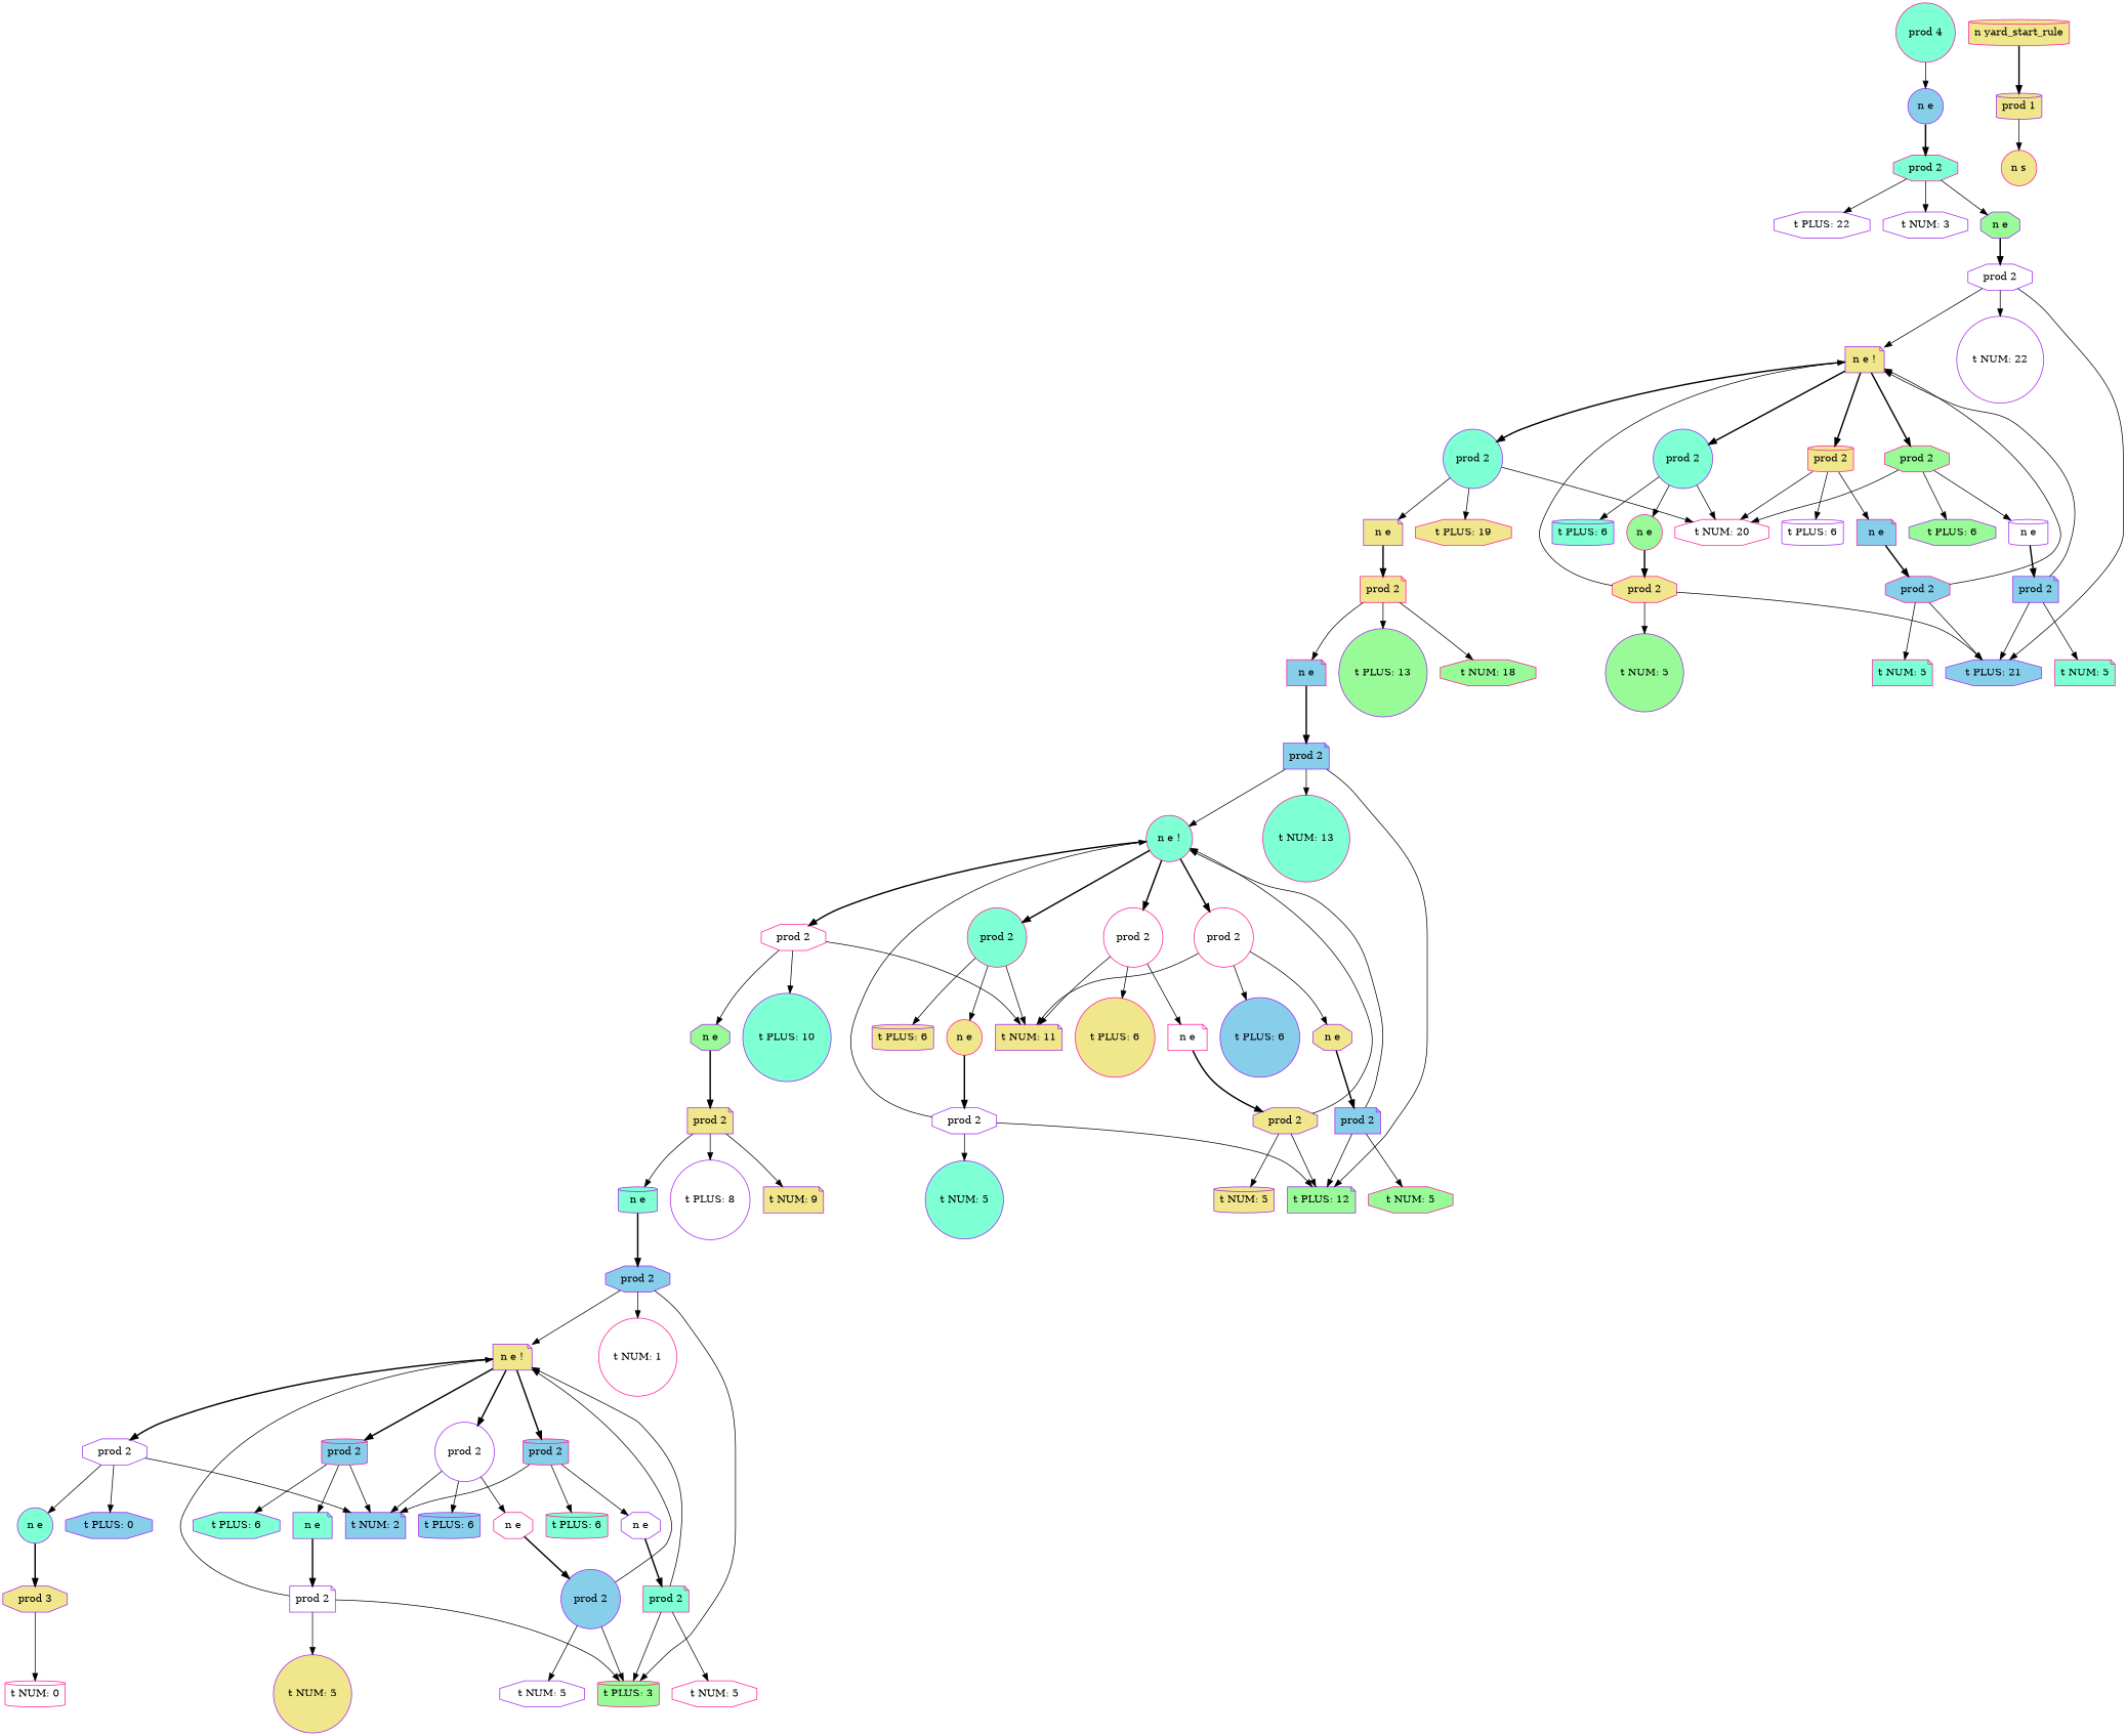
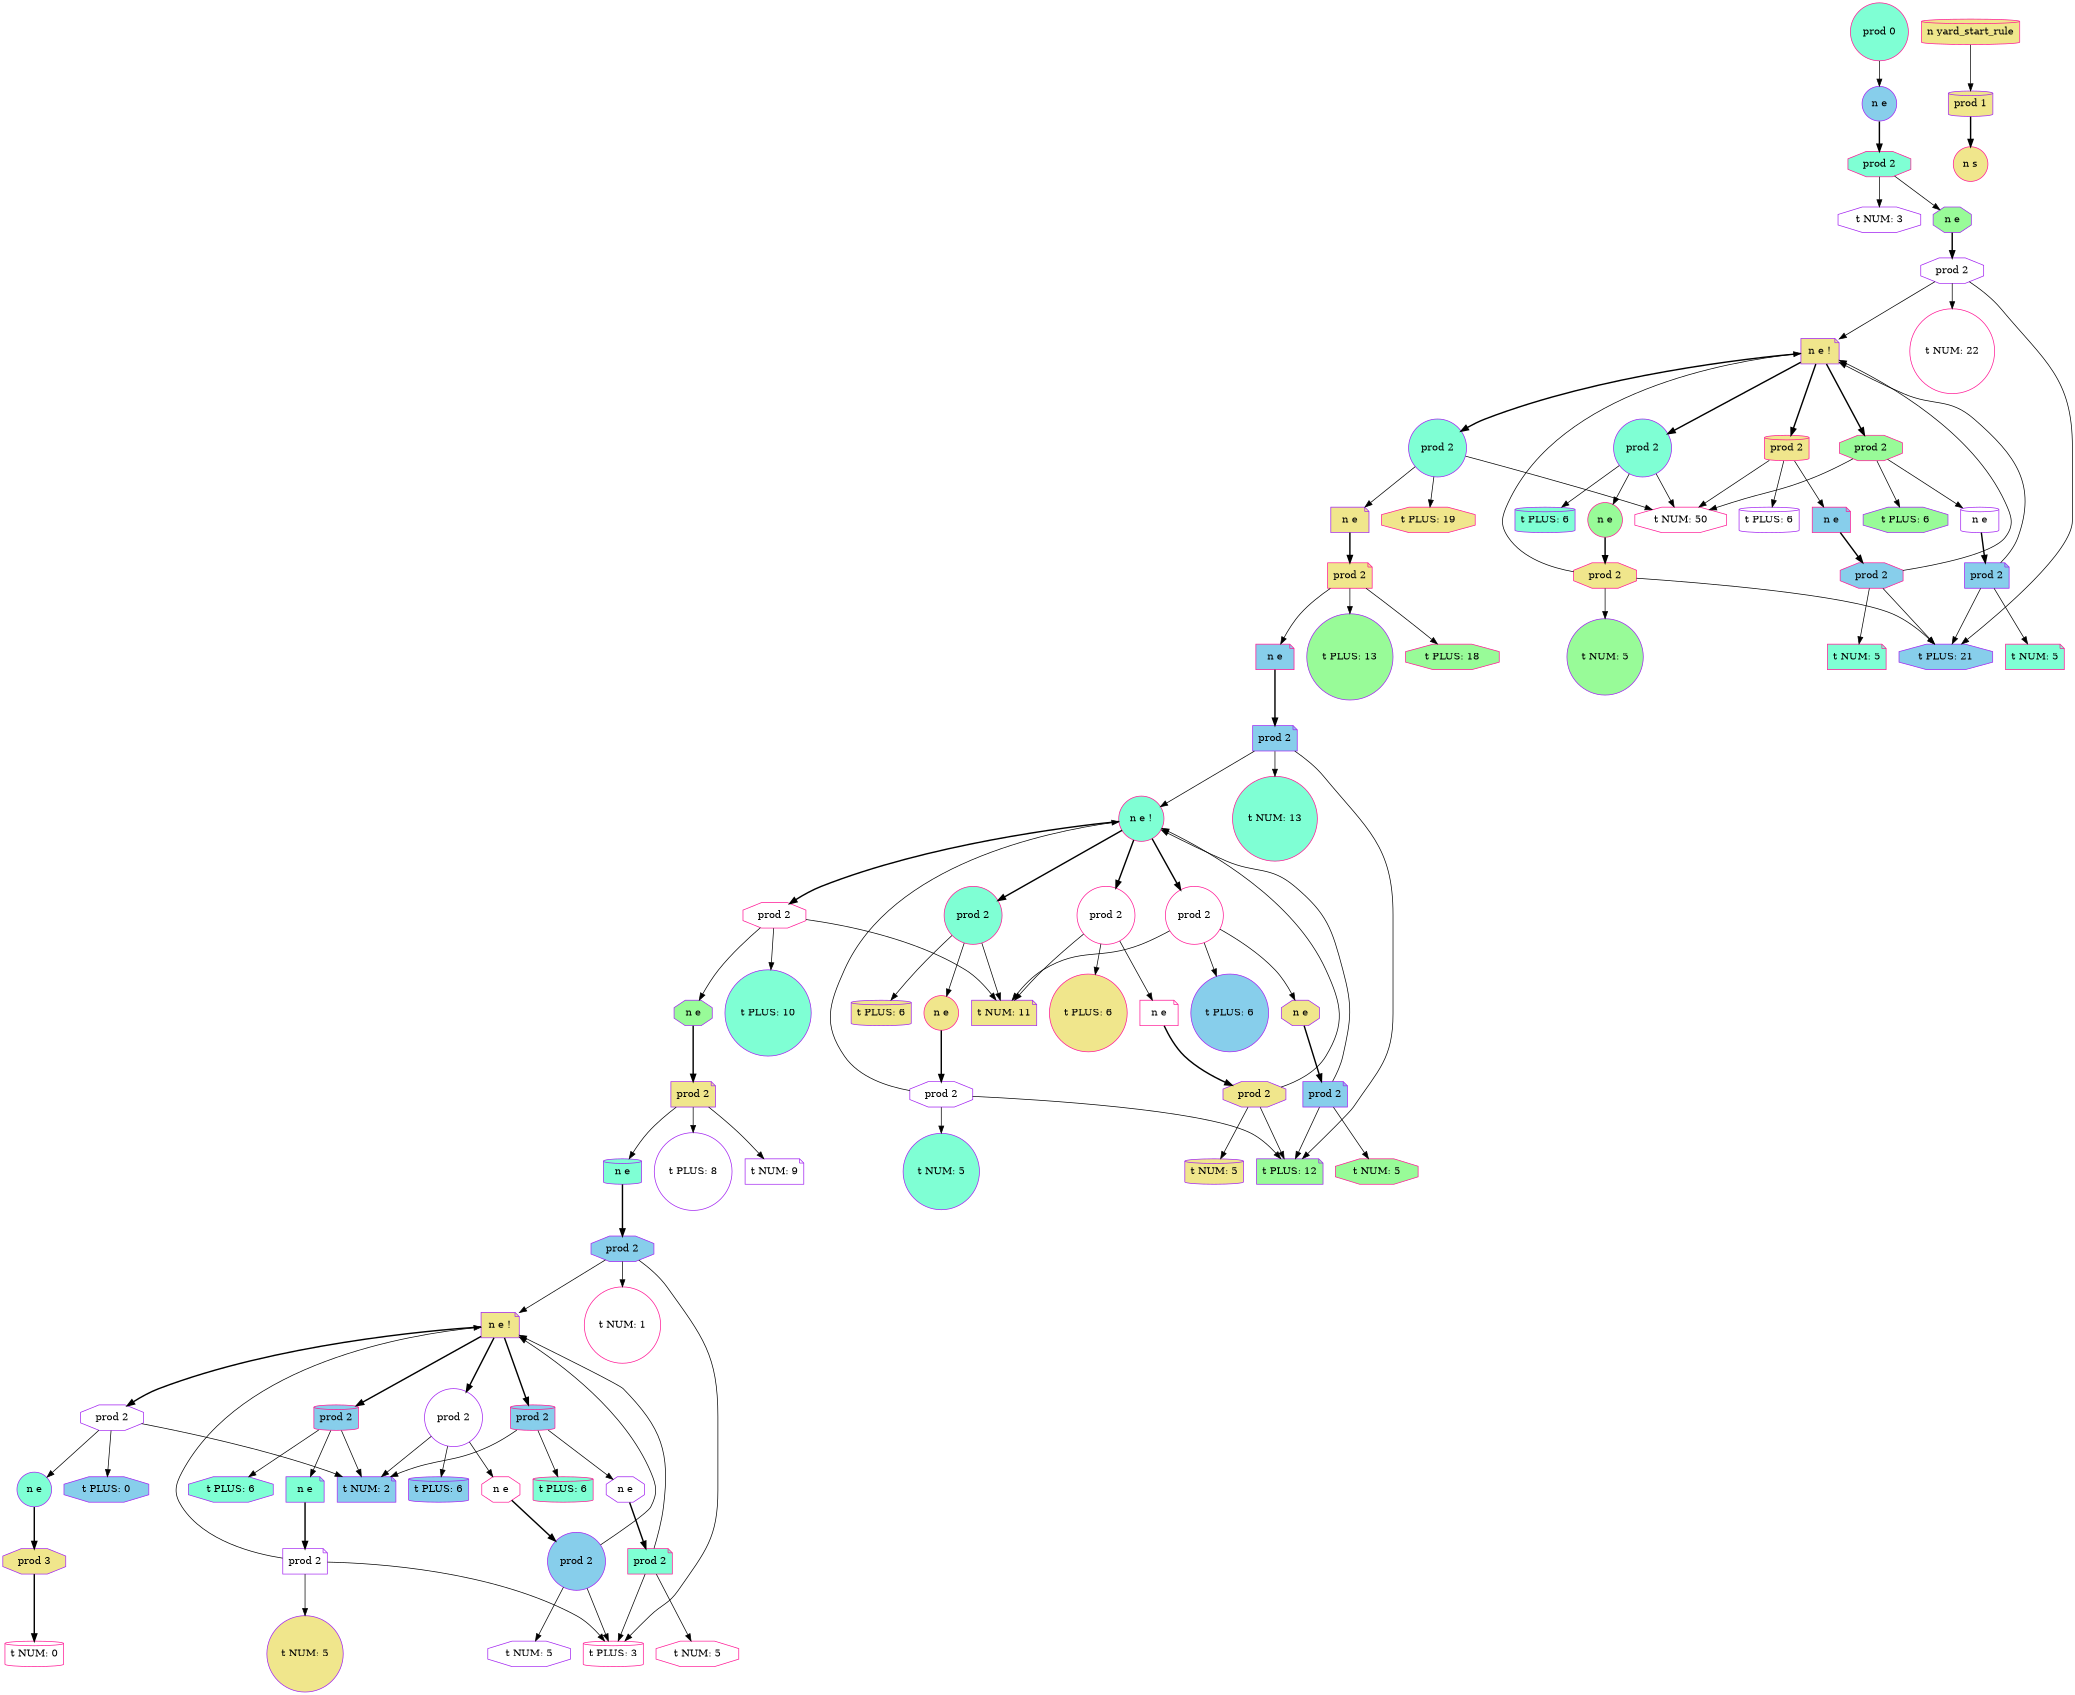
  digraph {
    node [color=purple fillcolor=white shape=octagon style=filled]
-   n1 [label="t PLUS: 22"]
    n2 [label="t NUM: 3"]
    n3 [fillcolor=skyblue label="t PLUS: 21"]
-   n4 [label="t NUM: 22" shape=circle]
+   n4 [color=deeppink label="t NUM: 22" shape=circle]
    n5 [color=deeppink fillcolor=khaki label="t PLUS: 19"]
-   n6 [color=deeppink label="t NUM: 20"]
+   n6 [color=deeppink label="t NUM: 50"]
    n7 [fillcolor=aquamarine label="t PLUS: 6" shape=cylinder]
    n8 [label="t PLUS: 6" shape=cylinder]
    n9 [fillcolor=palegreen label="t PLUS: 6"]
    n10 [color=deeppink fillcolor=aquamarine label="t NUM: 5" shape=note]
    n11 [label="n e" shape=cylinder]
    n12 [fillcolor=skyblue label="prod 2" shape=note]
    n13 [fillcolor=khaki label="n e !" shape=note]
    n14 [fillcolor=aquamarine label="prod 2" shape=circle]
    n15 [fillcolor=aquamarine label="prod 2" shape=circle]
    n16 [color=deeppink fillcolor=khaki label="prod 2" shape=cylinder]
    n17 [color=deeppink fillcolor=palegreen label="prod 2"]
    n18 [fillcolor=khaki label="n e" shape=note]
    n19 [color=deeppink fillcolor=palegreen label="n e" shape=circle]
    n20 [color=deeppink fillcolor=skyblue label="n e" shape=note]
    n21 [color=deeppink fillcolor=aquamarine label="t NUM: 5" shape=note]
    n22 [color=deeppink fillcolor=skyblue label="prod 2"]
    n23 [fillcolor=palegreen label="t NUM: 5" shape=circle]
    n24 [color=deeppink fillcolor=khaki label="prod 2"]
    n25 [fillcolor=palegreen label="t PLUS: 13" shape=circle]
-   n26 [color=deeppink fillcolor=palegreen label="t NUM: 18"]
+   n26 [color=deeppink fillcolor=palegreen label="t PLUS: 18"]
    n27 [fillcolor=palegreen label="t PLUS: 12" shape=note]
    n28 [color=deeppink fillcolor=aquamarine label="t NUM: 13" shape=circle]
    n29 [fillcolor=aquamarine label="t PLUS: 10" shape=circle]
    n30 [fillcolor=khaki label="t NUM: 11" shape=note]
    n31 [fillcolor=khaki label="t PLUS: 6" shape=cylinder]
    n32 [color=deeppink fillcolor=khaki label="t PLUS: 6" shape=circle]
    n33 [fillcolor=skyblue label="t PLUS: 6" shape=circle]
    n34 [color=deeppink fillcolor=palegreen label="t NUM: 5"]
    n35 [fillcolor=khaki label="n e"]
    n36 [fillcolor=skyblue label="prod 2" shape=note]
    n37 [color=deeppink fillcolor=aquamarine label="n e !" shape=circle]
    n38 [color=deeppink label="prod 2"]
    n39 [color=deeppink fillcolor=aquamarine label="prod 2" shape=circle]
    n40 [color=deeppink label="prod 2" shape=circle]
    n41 [color=deeppink label="prod 2" shape=circle]
    n42 [fillcolor=palegreen label="n e"]
    n43 [color=deeppink fillcolor=khaki label="n e" shape=circle]
    n44 [color=deeppink label="n e" shape=note]
    n45 [fillcolor=khaki label="t NUM: 5" shape=cylinder]
    n46 [fillcolor=khaki label="prod 2"]
    n47 [fillcolor=aquamarine label="t NUM: 5" shape=circle]
    n48 [label="prod 2"]
    n49 [label="t PLUS: 8" shape=circle]
-   n50 [fillcolor=khaki label="t NUM: 9" shape=note]
-   n51 [color=deeppink fillcolor=palegreen label="t PLUS: 3" shape=cylinder]
+   n50 [label="t NUM: 9" shape=note]
+   n51 [color=deeppink label="t PLUS: 3" shape=cylinder]
    n52 [color=deeppink label="t NUM: 1" shape=circle]
    n53 [fillcolor=skyblue label="t PLUS: 0"]
    n54 [fillcolor=skyblue label="t NUM: 2" shape=note]
    n55 [fillcolor=aquamarine label="t PLUS: 6"]
    n56 [fillcolor=skyblue label="t PLUS: 6" shape=cylinder]
    n57 [color=deeppink fillcolor=aquamarine label="t PLUS: 6" shape=cylinder]
    n58 [color=deeppink label="t NUM: 5"]
    n59 [label="n e"]
    n60 [color=deeppink fillcolor=aquamarine label="prod 2" shape=note]
    n61 [fillcolor=khaki label="n e !" shape=note]
    n62 [label="prod 2"]
    n63 [color=deeppink fillcolor=skyblue label="prod 2" shape=cylinder]
    n64 [label="prod 2" shape=circle]
    n65 [color=deeppink fillcolor=skyblue label="prod 2" shape=cylinder]
    n66 [fillcolor=aquamarine label="n e" shape=circle]
    n67 [fillcolor=aquamarine label="n e" shape=note]
    n68 [color=deeppink label="n e"]
    n69 [label="t NUM: 5"]
    n70 [fillcolor=skyblue label="prod 2" shape=circle]
    n71 [fillcolor=khaki label="t NUM: 5" shape=circle]
    n72 [label="prod 2" shape=note]
    n73 [color=deeppink label="t NUM: 0" shape=cylinder]
    n74 [fillcolor=khaki label="prod 3"]
    n75 [fillcolor=aquamarine label="n e" shape=cylinder]
    n76 [fillcolor=skyblue label="prod 2"]
    n77 [fillcolor=khaki label="prod 2" shape=note]
    n78 [color=deeppink fillcolor=skyblue label="n e" shape=note]
    n79 [fillcolor=skyblue label="prod 2" shape=note]
    n80 [color=deeppink fillcolor=khaki label="prod 2" shape=note]
    n81 [fillcolor=palegreen label="n e"]
    n82 [label="prod 2"]
    n83 [fillcolor=skyblue label="n e" shape=circle]
    n84 [color=deeppink fillcolor=aquamarine label="prod 2"]
    n85 [color=deeppink fillcolor=khaki label="n s" shape=circle]
-   n86 [color=deeppink fillcolor=aquamarine label="prod 4" shape=circle]
+   n86 [color=deeppink fillcolor=aquamarine label="prod 0" shape=circle]
    n87 [color=deeppink fillcolor=khaki label="n yard_start_rule" shape=cylinder]
    n88 [fillcolor=khaki label="prod 1" shape=cylinder]
    n11 -> n12 [style=bold width=10]
    n12 -> n3
    n12 -> n10
    n12 -> n13
    n13 -> n14 [style=bold width=10]
    n13 -> n15 [style=bold width=10]
    n13 -> n16 [style=bold width=10]
    n13 -> n17 [style=bold width=10]
    n14 -> n5
    n14 -> n6
    n14 -> n18
    n15 -> n6
    n15 -> n7
    n15 -> n19
    n16 -> n6
    n16 -> n8
    n16 -> n20
    n17 -> n6
    n17 -> n9
    n17 -> n11
    n18 -> n80 [style=bold width=10]
    n19 -> n24 [style=bold width=10]
    n20 -> n22 [style=bold width=10]
    n22 -> n3
    n22 -> n13
    n22 -> n21
    n24 -> n3
    n24 -> n13
    n24 -> n23
    n35 -> n36 [style=bold width=10]
    n36 -> n27
    n36 -> n34
    n36 -> n37
    n37 -> n38 [style=bold width=10]
    n37 -> n39 [style=bold width=10]
    n37 -> n40 [style=bold width=10]
    n37 -> n41 [style=bold width=10]
    n38 -> n29
    n38 -> n30
    n38 -> n42
    n39 -> n30
    n39 -> n31
    n39 -> n43
    n40 -> n30
    n40 -> n32
    n40 -> n44
    n41 -> n30
    n41 -> n33
    n41 -> n35
    n42 -> n77 [style=bold width=10]
    n43 -> n48 [style=bold width=10]
    n44 -> n46 [style=bold width=10]
    n46 -> n27
    n46 -> n37
    n46 -> n45
    n48 -> n27
    n48 -> n37
    n48 -> n47
    n59 -> n60 [style=bold width=10]
    n60 -> n51
    n60 -> n58
    n60 -> n61
    n61 -> n62 [style=bold width=10]
    n61 -> n63 [style=bold width=10]
    n61 -> n64 [style=bold width=10]
    n61 -> n65 [style=bold width=10]
    n62 -> n53
    n62 -> n54
    n62 -> n66
    n63 -> n54
    n63 -> n55
    n63 -> n67
    n64 -> n54
    n64 -> n56
    n64 -> n68
    n65 -> n54
    n65 -> n57
    n65 -> n59
    n66 -> n74 [style=bold width=10]
    n67 -> n72 [style=bold width=10]
    n68 -> n70 [style=bold width=10]
    n70 -> n51
    n70 -> n61
    n70 -> n69
    n72 -> n51
    n72 -> n61
    n72 -> n71
-   n74 -> n73
+   n74 -> n73 [style=bold]
    n75 -> n76 [style=bold width=10]
    n76 -> n51
    n76 -> n52
    n76 -> n61
    n77 -> n49
    n77 -> n50
    n77 -> n75
    n78 -> n79 [style=bold width=10]
    n79 -> n27
    n79 -> n28
    n79 -> n37
    n80 -> n25
    n80 -> n26
    n80 -> n78
    n81 -> n82 [style=bold width=10]
    n82 -> n3
    n82 -> n4
    n82 -> n13
    n83 -> n84 [style=bold width=10]
-   n84 -> n1
    n84 -> n2
    n84 -> n81
    n86 -> n83
-   n87 -> n88 [style=bold width=10]
-   n88 -> n85
+   n87 -> n88 [style=solid width=10]
+   n88 -> n85 [style=bold]
  }
